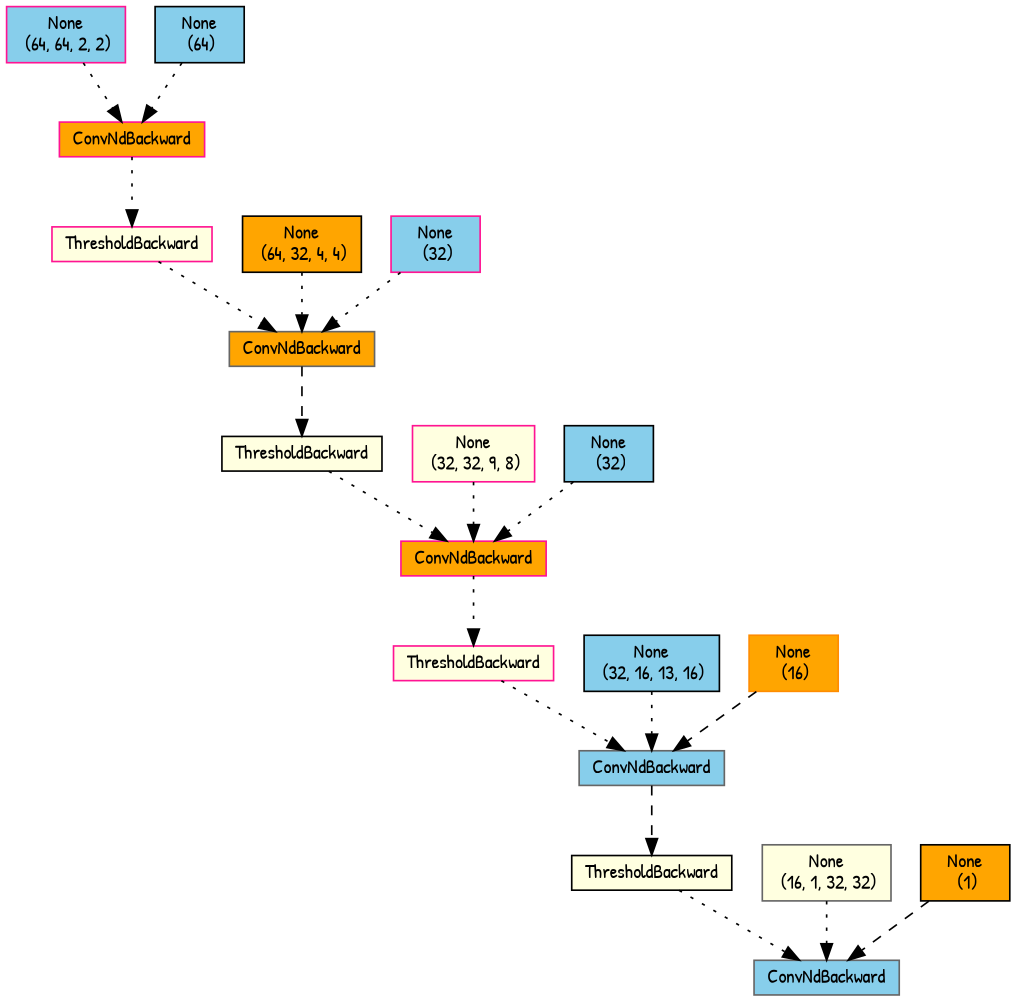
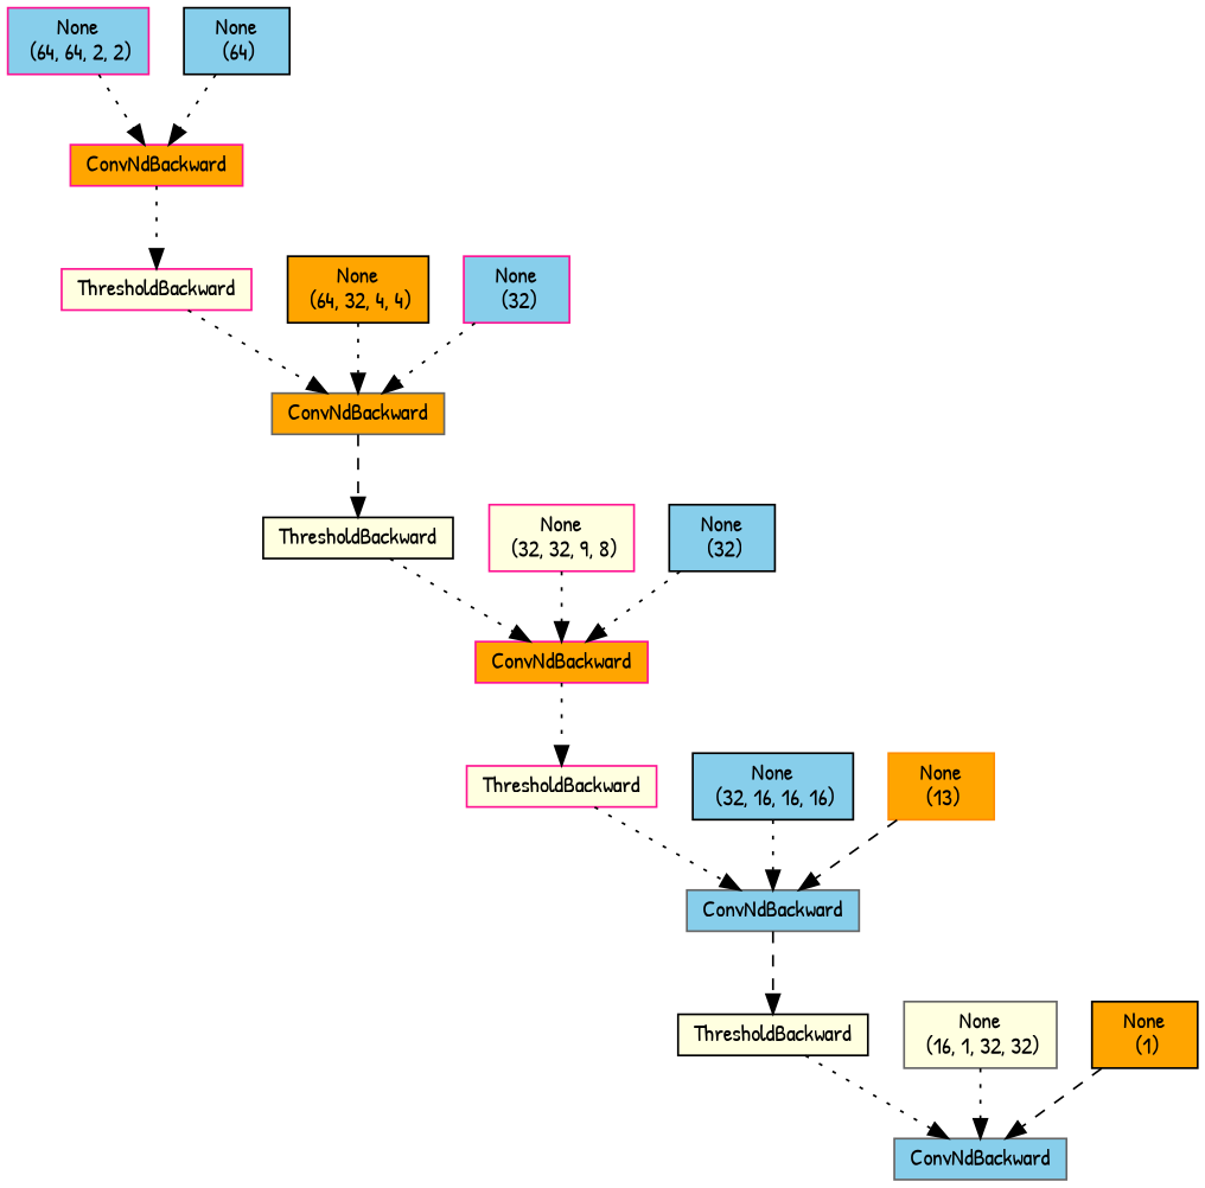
  digraph {
    fontname="Patrick Hand"
    node [align=left color=black fillcolor=skyblue fontname="Patrick Hand" fontsize=12 ranksep=0.1 shape=box style=filled]
    edge [fontname="Patrick Hand" style=dotted]
    n1 [color=gray40 height=0.2 label=ConvNdBackward]
    n2 [fillcolor=lightyellow height=0.2 label=ThresholdBackward]
    n3 [color=gray40 height=0.2 label=ConvNdBackward]
    n4 [color=deeppink fillcolor=lightyellow height=0.2 label=ThresholdBackward]
    n5 [color=deeppink fillcolor=orange height=0.2 label=ConvNdBackward]
    n6 [fillcolor=lightyellow height=0.2 label=ThresholdBackward]
    n7 [color=gray40 fillcolor=orange height=0.2 label=ConvNdBackward]
    n8 [color=deeppink fillcolor=lightyellow height=0.2 label=ThresholdBackward]
    n9 [color=deeppink fillcolor=orange height=0.2 label=ConvNdBackward]
    n10 [color=deeppink height=0.2 label="None\n (64, 64, 2, 2)"]
    n11 [height=0.2 label="None\n (64)"]
    n12 [fillcolor=orange height=0.2 label="None\n (64, 32, 4, 4)"]
    n13 [color=deeppink height=0.2 label="None\n (32)"]
    n14 [color=deeppink fillcolor=lightyellow height=0.2 label="None\n (32, 32, 9, 8)"]
    n15 [height=0.2 label="None\n (32)"]
-   n16 [height=0.2 label="None\n (32, 16, 13, 16)"]
-   n17 [color=darkorange fillcolor=orange height=0.2 label="None\n (16)"]
+   n16 [height=0.2 label="None\n (32, 16, 16, 16)"]
+   n17 [color=darkorange fillcolor=orange height=0.2 label="None\n (13)"]
    n18 [color=gray40 fillcolor=lightyellow height=0.2 label="None\n (16, 1, 32, 32)"]
    n19 [fillcolor=orange height=0.2 label="None\n (1)"]
    n2 -> n1
    n3 -> n2 [style=dashed]
    n4 -> n3
    n5 -> n4
    n6 -> n5
    n7 -> n6 [style=dashed]
    n8 -> n7
    n9 -> n8
    n10 -> n9
    n11 -> n9
    n12 -> n7
    n13 -> n7
    n14 -> n5
    n15 -> n5
    n16 -> n3
    n17 -> n3 [style=dashed]
    n18 -> n1
    n19 -> n1 [style=dashed]
  }
